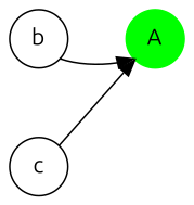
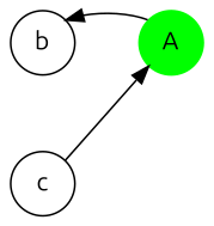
  digraph {
    fontname=Ubuntu
    nodesep=0.6
    rankdir=LR
    node [fontname=Ubuntu shape=circle]
    edge [fontname=Ubuntu]
    b
    c
    n3 [color=green label=A style=filled]
    subgraph sub_1 {
      rank=same
      b
      c
    }
-   b -> n3
+   n3 -> b
    n3 -> c [dir=back]
  }
